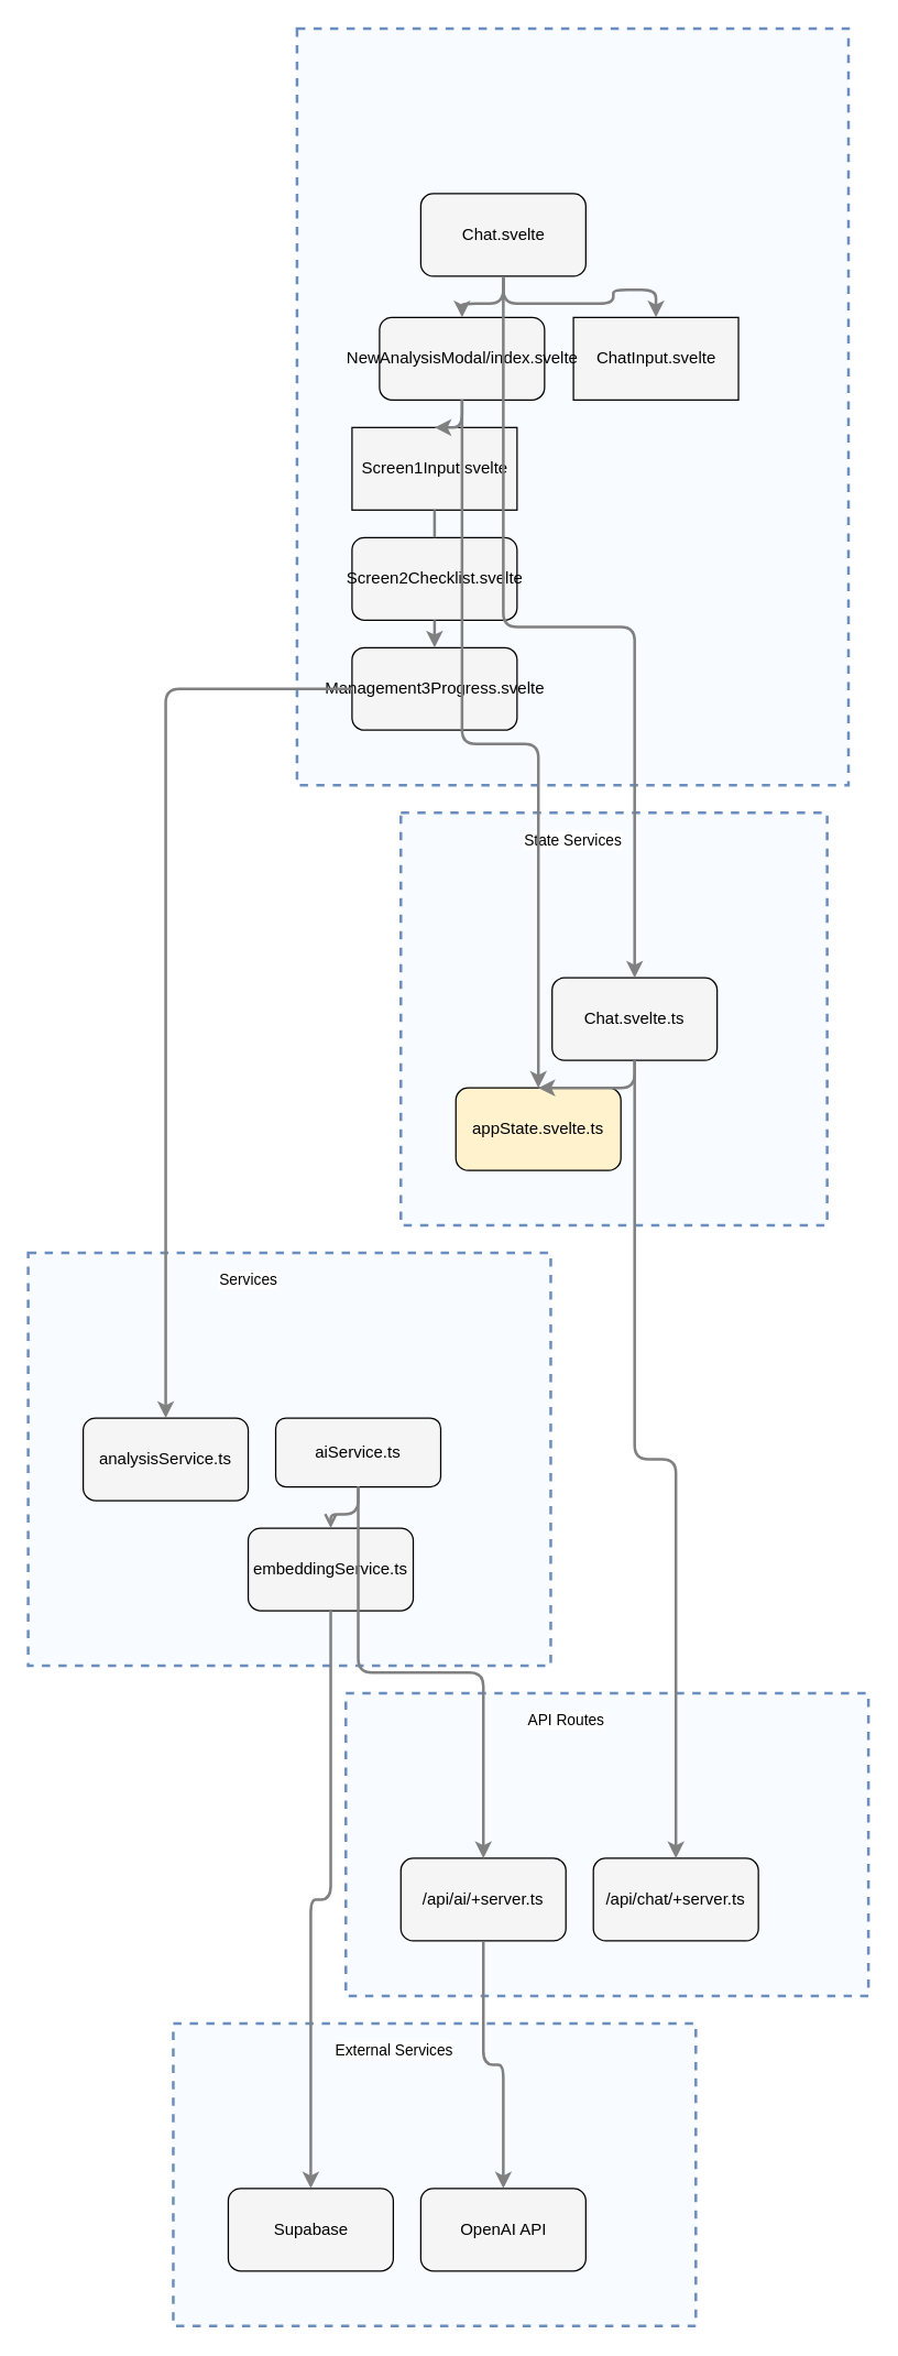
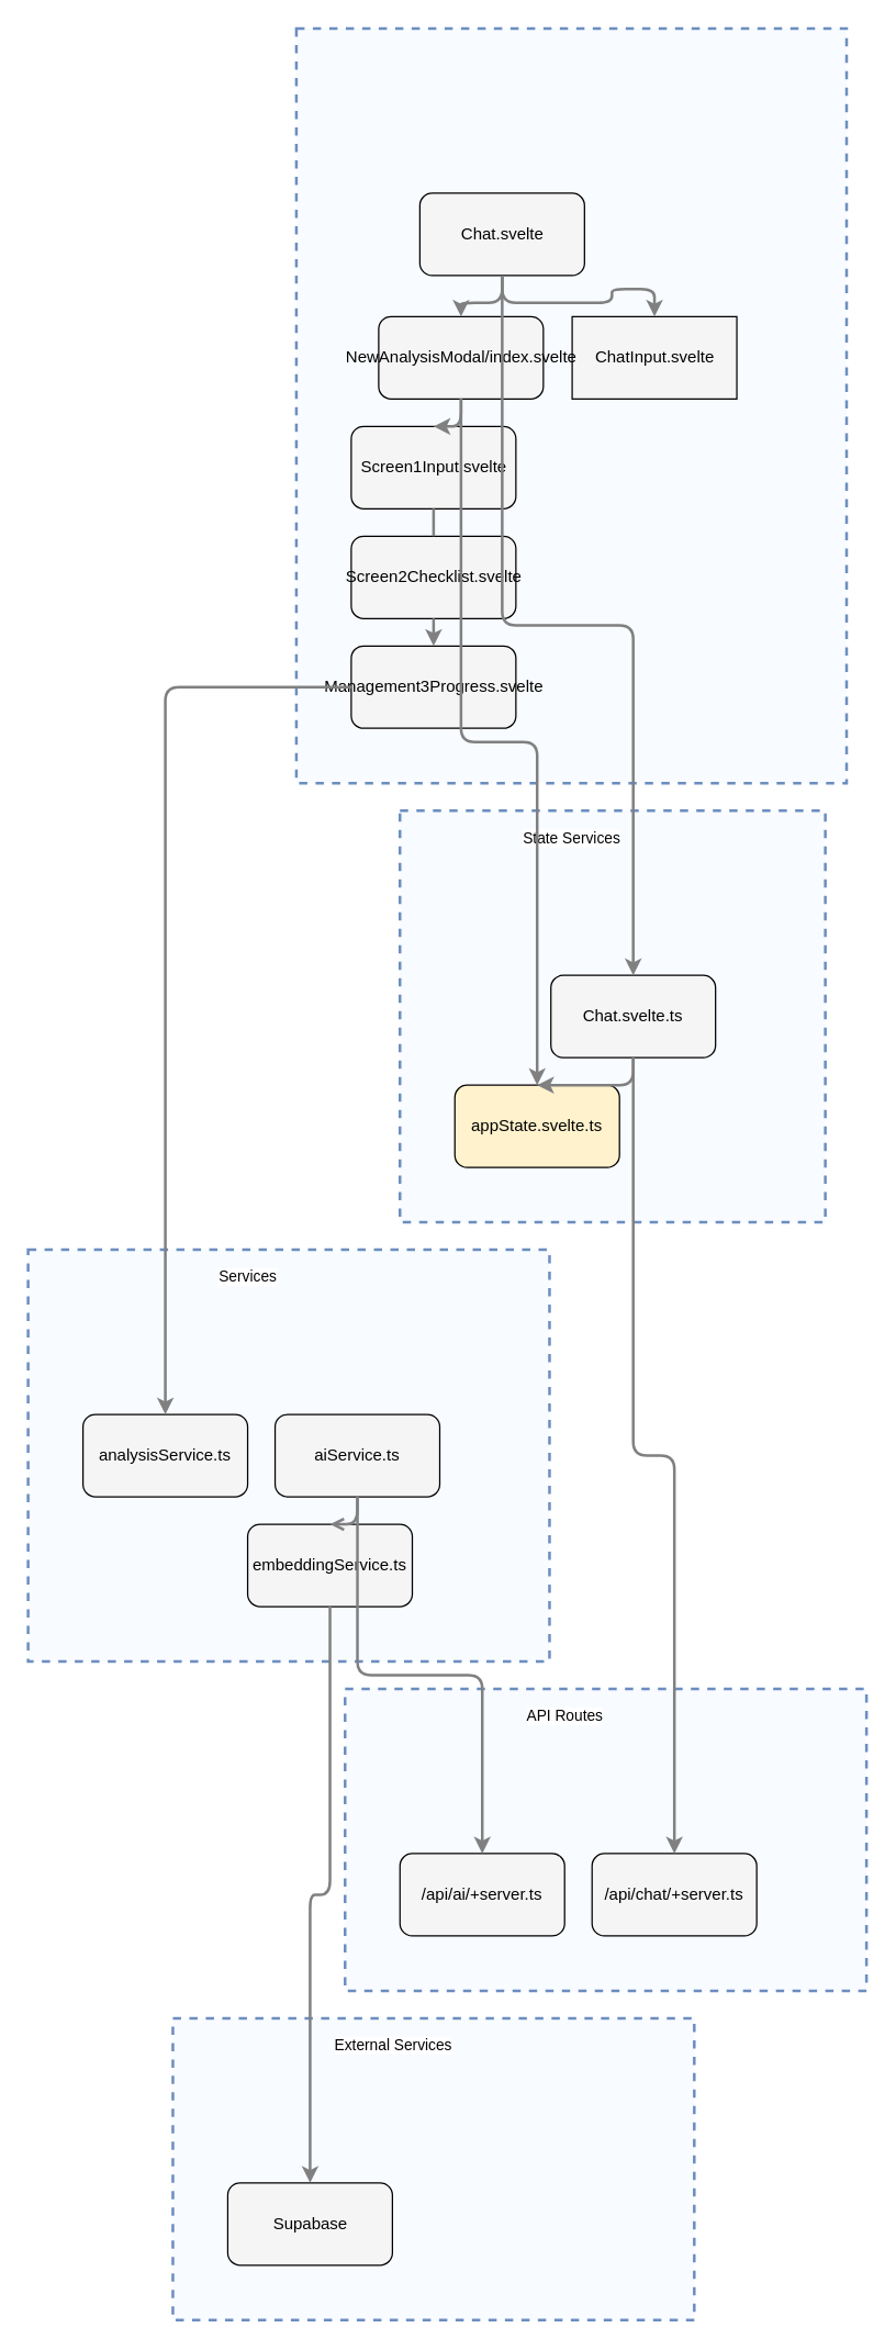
  <mxCell id="0" />
  <mxCell id="1" parent="0" />
  <mxCell id="2" value="" style="html=1;whiteSpace=wrap;container=1;fillColor=#dae8fc;strokeColor=#6c8ebf;dashed=1;fillOpacity=20;strokeWidth=2;containerType=none;recursiveResize=0;movable=1;resizable=1;autosize=0;dropTarget=0" vertex="1" parent="1"><mxGeometry x="125.5" y="1470" width="380" height="220" as="geometry" /></mxCell>
  <mxCell id="3" value="External Services" style="edgeLabel;html=1;align=center;verticalAlign=middle;resizable=0;labelBackgroundColor=white;spacing=5" vertex="1" parent="1"><mxGeometry x="133.5" y="1478" width="304" height="24" as="geometry" /></mxCell>
  <mxCell id="4" value="" style="html=1;whiteSpace=wrap;container=1;fillColor=#dae8fc;strokeColor=#6c8ebf;dashed=1;fillOpacity=20;strokeWidth=2;containerType=none;recursiveResize=0;movable=1;resizable=1;autosize=0;dropTarget=0" vertex="1" parent="1"><mxGeometry x="251" y="1230" width="380" height="220" as="geometry" /></mxCell>
  <mxCell id="5" value="API Routes" style="edgeLabel;html=1;align=center;verticalAlign=middle;resizable=0;labelBackgroundColor=white;spacing=5" vertex="1" parent="1"><mxGeometry x="259" y="1238" width="304" height="24" as="geometry" /></mxCell>
  <mxCell id="6" value="" style="html=1;whiteSpace=wrap;container=1;fillColor=#dae8fc;strokeColor=#6c8ebf;dashed=1;fillOpacity=20;strokeWidth=2;containerType=none;recursiveResize=0;movable=1;resizable=1;autosize=0;dropTarget=0" vertex="1" parent="1"><mxGeometry x="20" y="910" width="380" height="300" as="geometry" /></mxCell>
  <mxCell id="7" value="Services" style="edgeLabel;html=1;align=center;verticalAlign=middle;resizable=0;labelBackgroundColor=white;spacing=5" vertex="1" parent="1"><mxGeometry x="28" y="918" width="304" height="24" as="geometry" /></mxCell>
  <mxCell id="8" value="" style="html=1;whiteSpace=wrap;container=1;fillColor=#dae8fc;strokeColor=#6c8ebf;dashed=1;fillOpacity=20;strokeWidth=2;containerType=none;recursiveResize=0;movable=1;resizable=1;autosize=0;dropTarget=0" vertex="1" parent="1"><mxGeometry x="291" y="590" width="310" height="300" as="geometry" /></mxCell>
  <mxCell id="9" value="State Services" style="edgeLabel;html=1;align=center;verticalAlign=middle;resizable=0;labelBackgroundColor=white;spacing=5" vertex="1" parent="1"><mxGeometry x="299" y="598" width="234" height="24" as="geometry" /></mxCell>
  <mxCell id="10" value="" style="html=1;whiteSpace=wrap;container=1;fillColor=#dae8fc;strokeColor=#6c8ebf;dashed=1;fillOpacity=20;strokeWidth=2;containerType=none;recursiveResize=0;movable=1;resizable=1;autosize=0;dropTarget=0" vertex="1" parent="1"><mxGeometry x="215.5" y="20" width="401" height="550" as="geometry" /></mxCell>
  <mxCell id="11" value="Chat.svelte" style="rounded=1;whiteSpace=wrap;html=1;fillColor=#f5f5f5" vertex="1" parent="10"><mxGeometry x="90" y="120" width="120" height="60" as="geometry" /></mxCell>
  <mxCell id="12" value="ChatInput.svelte" style="whiteSpace=wrap;html=1;fillColor=#f5f5f5;rounded=0;" vertex="1" parent="10"><mxGeometry x="201" y="210" width="120" height="60" as="geometry" /></mxCell>
  <mxCell id="13" value="NewAnalysisModal/index.svelte" style="rounded=1;whiteSpace=wrap;html=1;fillColor=#f5f5f5" vertex="1" parent="10"><mxGeometry x="60" y="210" width="120" height="60" as="geometry" /></mxCell>
- <mxCell id="14" value="Screen1Input.svelte" style="whiteSpace=wrap;html=1;fillColor=#f5f5f5;rounded=0;" vertex="1" parent="10"><mxGeometry x="40" y="290" width="120" height="60" as="geometry" /></mxCell>
+ <mxCell id="14" value="Screen1Input.svelte" style="rounded=1;whiteSpace=wrap;html=1;fillColor=#f5f5f5" vertex="1" parent="10"><mxGeometry x="40" y="290" width="120" height="60" as="geometry" /></mxCell>
  <mxCell id="15" value="Screen2Checklist.svelte" style="rounded=1;whiteSpace=wrap;html=1;fillColor=#f5f5f5" vertex="1" parent="10"><mxGeometry x="40" y="370" width="120" height="60" as="geometry" /></mxCell>
  <mxCell id="16" value="Management3Progress.svelte" style="rounded=1;whiteSpace=wrap;html=1;fillColor=#f5f5f5" vertex="1" parent="10"><mxGeometry x="40" y="450" width="120" height="60" as="geometry" /></mxCell>
  <mxCell id="17" value="Chat.svelte.ts" style="rounded=1;whiteSpace=wrap;html=1;fillColor=#f5f5f5" vertex="1" parent="8"><mxGeometry x="110" y="120" width="120" height="60" as="geometry" /></mxCell>
  <mxCell id="18" value="appState.svelte.ts" style="rounded=1;whiteSpace=wrap;html=1;fillColor=#fff2cc;" vertex="1" parent="8"><mxGeometry x="40" y="200" width="120" height="60" as="geometry" /></mxCell>
- <mxCell id="19" value="aiService.ts" style="rounded=1;whiteSpace=wrap;html=1;fillColor=#f5f5f5" vertex="1" parent="6"><mxGeometry x="180" y="120" width="120" height="50" as="geometry" /></mxCell>
+ <mxCell id="19" value="aiService.ts" style="rounded=1;whiteSpace=wrap;html=1;fillColor=#f5f5f5" vertex="1" parent="6"><mxGeometry x="180" y="120" width="120" height="60" as="geometry" /></mxCell>
  <mxCell id="20" value="analysisService.ts" style="rounded=1;whiteSpace=wrap;html=1;fillColor=#f5f5f5" vertex="1" parent="6"><mxGeometry x="40" y="120" width="120" height="60" as="geometry" /></mxCell>
  <mxCell id="21" value="embeddingService.ts" style="rounded=1;whiteSpace=wrap;html=1;fillColor=#f5f5f5" vertex="1" parent="6"><mxGeometry x="160" y="200" width="120" height="60" as="geometry" /></mxCell>
  <mxCell id="22" value="/api/ai/+server.ts" style="rounded=1;whiteSpace=wrap;html=1;fillColor=#f5f5f5" vertex="1" parent="4"><mxGeometry x="40" y="120" width="120" height="60" as="geometry" /></mxCell>
  <mxCell id="23" value="/api/chat/+server.ts" style="rounded=1;whiteSpace=wrap;html=1;fillColor=#f5f5f5" vertex="1" parent="4"><mxGeometry x="180" y="120" width="120" height="60" as="geometry" /></mxCell>
- <mxCell id="24" value="OpenAI API" style="rounded=1;whiteSpace=wrap;html=1;fillColor=#f5f5f5" vertex="1" parent="2"><mxGeometry x="180" y="120" width="120" height="60" as="geometry" /></mxCell>
  <mxCell id="25" value="Supabase" style="rounded=1;whiteSpace=wrap;html=1;fillColor=#f5f5f5" vertex="1" parent="2"><mxGeometry x="40" y="120" width="120" height="60" as="geometry" /></mxCell>
  <mxCell id="26" style="edgeStyle=orthogonalEdgeStyle;rounded=1;orthogonalLoop=1;jettySize=auto;html=1;strokeColor=#808080;strokeWidth=2;jumpStyle=arc;jumpSize=10;spacing=15;labelBackgroundColor=white;labelBorderColor=none" edge="1" parent="1" source="11" target="12"><mxGeometry relative="1" as="geometry" /></mxCell>
  <mxCell id="27" style="edgeStyle=orthogonalEdgeStyle;rounded=1;orthogonalLoop=1;jettySize=auto;html=1;strokeColor=#808080;strokeWidth=2;jumpStyle=arc;jumpSize=10;spacing=15;labelBackgroundColor=white;labelBorderColor=none" edge="1" parent="1" source="11" target="13"><mxGeometry relative="1" as="geometry" /></mxCell>
  <mxCell id="28" style="edgeStyle=orthogonalEdgeStyle;rounded=1;orthogonalLoop=1;jettySize=auto;html=1;strokeColor=#808080;strokeWidth=2;jumpStyle=arc;jumpSize=10;spacing=15;labelBackgroundColor=white;labelBorderColor=none" edge="1" parent="1" source="13" target="14"><mxGeometry relative="1" as="geometry" /></mxCell>
  <mxCell id="29" style="edgeStyle=orthogonalEdgeStyle;rounded=1;orthogonalLoop=1;jettySize=auto;html=1;strokeColor=#808080;strokeWidth=2;jumpStyle=arc;jumpSize=10;spacing=15;labelBackgroundColor=white;labelBorderColor=none;endArrow=none;" edge="1" parent="1" source="14" target="15"><mxGeometry relative="1" as="geometry" /></mxCell>
  <mxCell id="30" style="edgeStyle=orthogonalEdgeStyle;rounded=1;orthogonalLoop=1;jettySize=auto;html=1;strokeColor=#808080;strokeWidth=2;jumpStyle=arc;jumpSize=10;spacing=15;labelBackgroundColor=white;labelBorderColor=none" edge="1" parent="1" source="15" target="16"><mxGeometry relative="1" as="geometry" /></mxCell>
  <mxCell id="31" style="edgeStyle=orthogonalEdgeStyle;rounded=1;orthogonalLoop=1;jettySize=auto;html=1;strokeColor=#808080;strokeWidth=2;jumpStyle=arc;jumpSize=10;spacing=15;labelBackgroundColor=white;labelBorderColor=none" edge="1" parent="1" source="11" target="17"><mxGeometry relative="1" as="geometry" /></mxCell>
  <mxCell id="32" style="edgeStyle=orthogonalEdgeStyle;rounded=1;orthogonalLoop=1;jettySize=auto;html=1;strokeColor=#808080;strokeWidth=2;jumpStyle=arc;jumpSize=10;spacing=15;labelBackgroundColor=white;labelBorderColor=none" edge="1" parent="1" source="13" target="18"><mxGeometry relative="1" as="geometry" /></mxCell>
  <mxCell id="33" style="edgeStyle=orthogonalEdgeStyle;rounded=1;orthogonalLoop=1;jettySize=auto;html=1;strokeColor=#808080;strokeWidth=2;jumpStyle=arc;jumpSize=10;spacing=15;labelBackgroundColor=white;labelBorderColor=none" edge="1" parent="1" source="17" target="18"><mxGeometry relative="1" as="geometry" /></mxCell>
  <mxCell id="34" style="edgeStyle=orthogonalEdgeStyle;rounded=1;orthogonalLoop=1;jettySize=auto;html=1;strokeColor=#808080;strokeWidth=2;jumpStyle=arc;jumpSize=10;spacing=15;labelBackgroundColor=white;labelBorderColor=none" edge="1" parent="1" source="16" target="20"><mxGeometry relative="1" as="geometry" /></mxCell>
  <mxCell id="35" style="edgeStyle=orthogonalEdgeStyle;rounded=1;orthogonalLoop=1;jettySize=auto;html=1;strokeColor=#808080;strokeWidth=2;jumpStyle=arc;jumpSize=10;spacing=15;labelBackgroundColor=white;labelBorderColor=none;endArrow=open;" edge="1" parent="1" source="19" target="21"><mxGeometry relative="1" as="geometry" /></mxCell>
  <mxCell id="36" style="edgeStyle=orthogonalEdgeStyle;rounded=1;orthogonalLoop=1;jettySize=auto;html=1;strokeColor=#808080;strokeWidth=2;jumpStyle=arc;jumpSize=10;spacing=15;labelBackgroundColor=white;labelBorderColor=none" edge="1" parent="1" source="19" target="22"><mxGeometry relative="1" as="geometry" /></mxCell>
  <mxCell id="37" style="edgeStyle=orthogonalEdgeStyle;rounded=1;orthogonalLoop=1;jettySize=auto;html=1;strokeColor=#808080;strokeWidth=2;jumpStyle=arc;jumpSize=10;spacing=15;labelBackgroundColor=white;labelBorderColor=none" edge="1" parent="1" source="17" target="23"><mxGeometry relative="1" as="geometry" /></mxCell>
- <mxCell id="38" style="edgeStyle=orthogonalEdgeStyle;rounded=1;orthogonalLoop=1;jettySize=auto;html=1;strokeColor=#808080;strokeWidth=2;jumpStyle=arc;jumpSize=10;spacing=15;labelBackgroundColor=white;labelBorderColor=none" edge="1" parent="1" source="22" target="24"><mxGeometry relative="1" as="geometry" /></mxCell>
  <mxCell id="39" style="edgeStyle=orthogonalEdgeStyle;rounded=1;orthogonalLoop=1;jettySize=auto;html=1;strokeColor=#808080;strokeWidth=2;jumpStyle=arc;jumpSize=10;spacing=15;labelBackgroundColor=white;labelBorderColor=none" edge="1" parent="1" source="21" target="25"><mxGeometry relative="1" as="geometry" /></mxCell>
